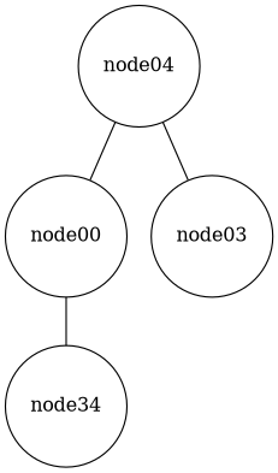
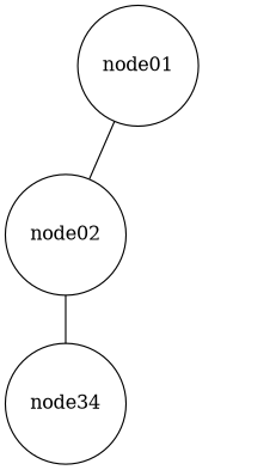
  graph {
    rankdir=UD
    node [shape=circle]
-   node01 [label=node04]
-   node02 [label=node00]
-   node03
+   node01
+   node02
    n4 [label=node34]
    node01 -- node02
-   node01 -- node03
    node02 -- n4
  }
